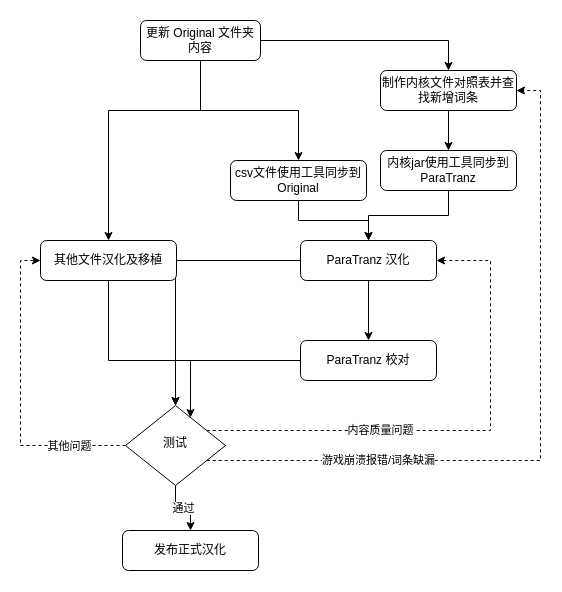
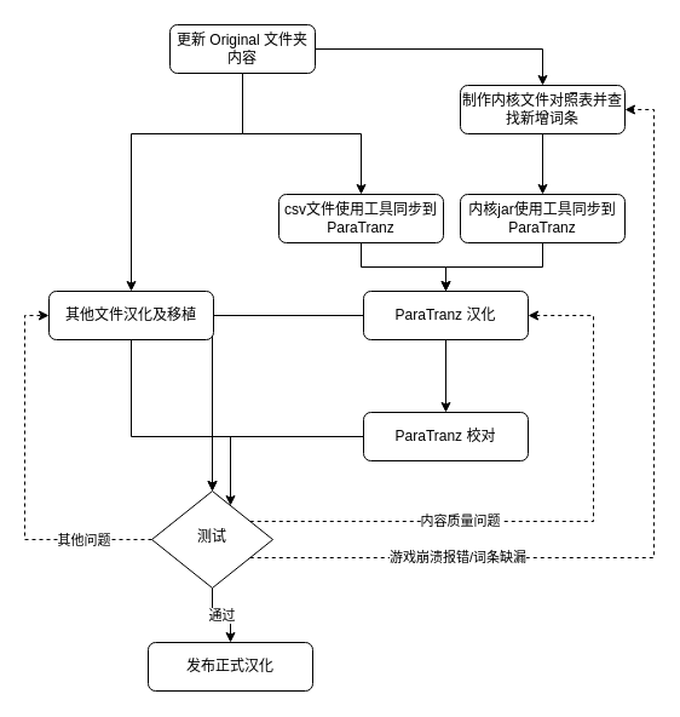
  <mxCell id="0" />
  <mxCell id="1" parent="0" />
  <mxCell id="2" style="edgeStyle=orthogonalEdgeStyle;rounded=0;orthogonalLoop=1;jettySize=auto;html=1;entryX=0;entryY=0.5;entryDx=0;entryDy=0;dashed=1;" edge="1" parent="1" source="7" target="22"><mxGeometry relative="1" as="geometry"><Array as="points"><mxPoint x="20" y="445" /><mxPoint x="20" y="260" /></Array></mxGeometry></mxCell>
  <mxCell id="3" value="其他问题" style="edgeLabel;html=1;align=center;verticalAlign=middle;resizable=0;points=[];" vertex="1" connectable="0" parent="2"><mxGeometry x="-0.635" relative="1" as="geometry"><mxPoint as="offset" /></mxGeometry></mxCell>
  <mxCell id="4" value="游戏崩溃报错/词条缺漏" style="edgeStyle=orthogonalEdgeStyle;rounded=0;orthogonalLoop=1;jettySize=auto;html=1;dashed=1;" edge="1" parent="1" source="7" target="15"><mxGeometry x="-0.526" relative="1" as="geometry"><Array as="points"><mxPoint x="540" y="460" /><mxPoint x="540" y="90" /></Array><mxPoint as="offset" /></mxGeometry></mxCell>
  <mxCell id="5" value="内容质量问题" style="edgeStyle=orthogonalEdgeStyle;rounded=0;orthogonalLoop=1;jettySize=auto;html=1;dashed=1;" edge="1" parent="1" source="7" target="18"><mxGeometry x="-0.315" relative="1" as="geometry"><Array as="points"><mxPoint x="490" y="430" /><mxPoint x="490" y="260" /></Array><mxPoint as="offset" /></mxGeometry></mxCell>
  <mxCell id="6" value="通过" style="edgeStyle=orthogonalEdgeStyle;rounded=0;orthogonalLoop=1;jettySize=auto;html=1;" edge="1" parent="1" source="7" target="25"><mxGeometry relative="1" as="geometry" /></mxCell>
  <mxCell id="7" value="测试" style="rhombus;whiteSpace=wrap;html=1;shadow=0;fontFamily=Helvetica;fontSize=12;align=center;strokeWidth=1;spacing=6;spacingTop=-4;" parent="1" vertex="1"><mxGeometry x="125" y="405" width="100" height="80" as="geometry" /></mxCell>
  <mxCell id="8" style="edgeStyle=orthogonalEdgeStyle;rounded=0;orthogonalLoop=1;jettySize=auto;html=1;" edge="1" parent="1" source="11" target="15"><mxGeometry relative="1" as="geometry" /></mxCell>
  <mxCell id="9" style="edgeStyle=orthogonalEdgeStyle;rounded=0;orthogonalLoop=1;jettySize=auto;html=1;" edge="1" parent="1" source="11" target="13"><mxGeometry relative="1" as="geometry" /></mxCell>
  <mxCell id="10" style="edgeStyle=orthogonalEdgeStyle;rounded=0;orthogonalLoop=1;jettySize=auto;html=1;" edge="1" parent="1" source="11" target="22"><mxGeometry relative="1" as="geometry"><Array as="points"><mxPoint x="200" y="110" /><mxPoint x="108" y="110" /></Array></mxGeometry></mxCell>
  <mxCell id="11" value="更新 Original 文件夹内容" style="rounded=1;whiteSpace=wrap;html=1;fontSize=12;glass=0;strokeWidth=1;shadow=0;" vertex="1" parent="1"><mxGeometry x="140" y="20" width="120" height="40" as="geometry" /></mxCell>
  <mxCell id="12" style="edgeStyle=orthogonalEdgeStyle;rounded=0;orthogonalLoop=1;jettySize=auto;html=1;" edge="1" parent="1" source="13" target="18"><mxGeometry relative="1" as="geometry" /></mxCell>
- <mxCell id="13" value="csv文件使用工具同步到 Original" style="rounded=1;whiteSpace=wrap;html=1;fontSize=12;glass=0;strokeWidth=1;shadow=0;" vertex="1" parent="1"><mxGeometry x="230" y="160" width="136" height="40" as="geometry" /></mxCell>
+ <mxCell id="13" value="csv文件使用工具同步到 ParaTranz" style="rounded=1;whiteSpace=wrap;html=1;fontSize=12;glass=0;strokeWidth=1;shadow=0;" vertex="1" parent="1"><mxGeometry x="230" y="160" width="136" height="40" as="geometry" /></mxCell>
  <mxCell id="14" style="edgeStyle=orthogonalEdgeStyle;rounded=0;orthogonalLoop=1;jettySize=auto;html=1;" edge="1" parent="1" source="15" target="24"><mxGeometry relative="1" as="geometry" /></mxCell>
  <mxCell id="15" value="制作内核文件对照表并查找新增词条" style="rounded=1;whiteSpace=wrap;html=1;fontSize=12;glass=0;strokeWidth=1;shadow=0;" vertex="1" parent="1"><mxGeometry x="380" y="70" width="136" height="40" as="geometry" /></mxCell>
  <mxCell id="16" style="edgeStyle=orthogonalEdgeStyle;rounded=0;orthogonalLoop=1;jettySize=auto;html=1;" edge="1" parent="1" source="18" target="20"><mxGeometry relative="1" as="geometry" /></mxCell>
  <mxCell id="17" style="edgeStyle=orthogonalEdgeStyle;rounded=0;orthogonalLoop=1;jettySize=auto;html=1;" edge="1" parent="1" source="18" target="7"><mxGeometry relative="1" as="geometry" /></mxCell>
  <mxCell id="18" value="ParaTranz 汉化" style="rounded=1;whiteSpace=wrap;html=1;fontSize=12;glass=0;strokeWidth=1;shadow=0;" vertex="1" parent="1"><mxGeometry x="300" y="240" width="136" height="40" as="geometry" /></mxCell>
  <mxCell id="19" style="edgeStyle=orthogonalEdgeStyle;rounded=0;orthogonalLoop=1;jettySize=auto;html=1;" edge="1" parent="1" source="20" target="7"><mxGeometry relative="1" as="geometry" /></mxCell>
  <mxCell id="20" value="ParaTranz 校对" style="rounded=1;whiteSpace=wrap;html=1;fontSize=12;glass=0;strokeWidth=1;shadow=0;" vertex="1" parent="1"><mxGeometry x="300" y="340" width="136" height="40" as="geometry" /></mxCell>
  <mxCell id="21" style="edgeStyle=orthogonalEdgeStyle;rounded=0;orthogonalLoop=1;jettySize=auto;html=1;" edge="1" parent="1" source="22" target="7"><mxGeometry relative="1" as="geometry"><Array as="points"><mxPoint x="108" y="360" /><mxPoint x="190" y="360" /></Array></mxGeometry></mxCell>
  <mxCell id="22" value="其他文件汉化及移植" style="rounded=1;whiteSpace=wrap;html=1;fontSize=12;glass=0;strokeWidth=1;shadow=0;" vertex="1" parent="1"><mxGeometry x="40" y="240" width="136" height="40" as="geometry" /></mxCell>
  <mxCell id="23" style="edgeStyle=orthogonalEdgeStyle;rounded=0;orthogonalLoop=1;jettySize=auto;html=1;" edge="1" parent="1" source="24" target="18"><mxGeometry relative="1" as="geometry" /></mxCell>
- <mxCell id="24" value="内核jar使用工具同步到 ParaTranz" style="rounded=1;whiteSpace=wrap;html=1;fontSize=12;glass=0;strokeWidth=1;shadow=0;" vertex="1" parent="1"><mxGeometry x="380" y="150" width="136" height="40" as="geometry" /></mxCell>
+ <mxCell id="24" value="内核jar使用工具同步到 ParaTranz" style="rounded=1;whiteSpace=wrap;html=1;fontSize=12;glass=0;strokeWidth=1;shadow=0;" vertex="1" parent="1"><mxGeometry x="380" y="160" width="136" height="40" as="geometry" /></mxCell>
  <mxCell id="25" value="发布正式汉化" style="rounded=1;whiteSpace=wrap;html=1;fontSize=12;glass=0;strokeWidth=1;shadow=0;" vertex="1" parent="1"><mxGeometry x="122" y="530" width="136" height="40" as="geometry" /></mxCell>
